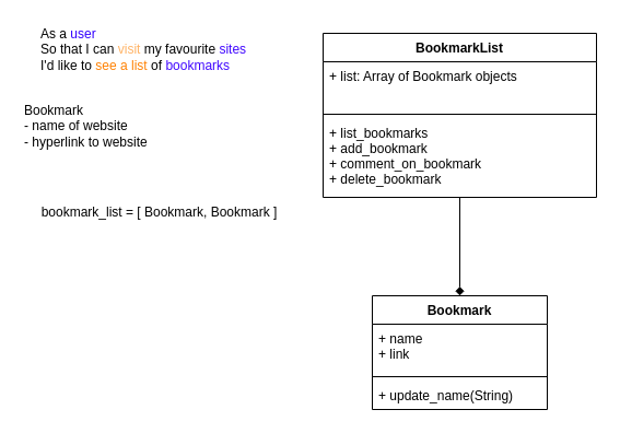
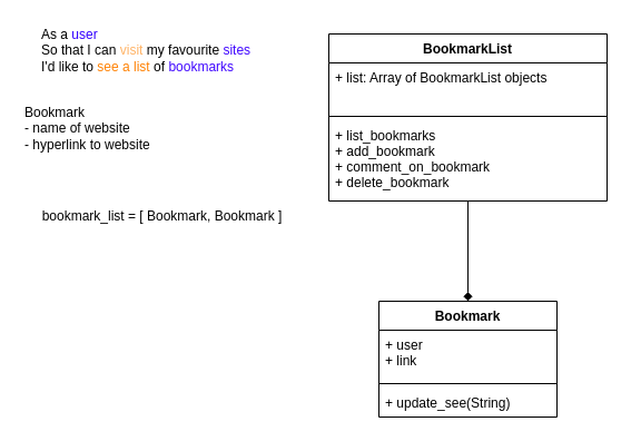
  <mxCell id="0" />
  <mxCell id="1" parent="0" />
  <mxCell id="2" value="As a &lt;font color=&quot;#3300ff&quot;&gt;user&lt;/font&gt;&lt;br&gt;So that I can &lt;font color=&quot;#ffb366&quot;&gt;visit&lt;/font&gt; my favourite &lt;font color=&quot;#4108ff&quot;&gt;sites&lt;/font&gt;&lt;br&gt;I'd like to &lt;font color=&quot;#ff8000&quot;&gt;see a list&lt;/font&gt; of &lt;font color=&quot;#4108ff&quot;&gt;bookmarks&lt;/font&gt;" style="text;html=1;align=left;verticalAlign=middle;resizable=0;points=[];autosize=1;strokeColor=none;fillColor=none;" vertex="1" parent="1"><mxGeometry x="35" y="20" width="200" height="50" as="geometry" /></mxCell>
  <mxCell id="3" value="Bookmark" style="swimlane;fontStyle=1;align=center;verticalAlign=top;childLayout=stackLayout;horizontal=1;startSize=26;horizontalStack=0;resizeParent=1;resizeParentMax=0;resizeLast=0;collapsible=1;marginBottom=0;fontColor=#000000;" vertex="1" parent="1"><mxGeometry x="340" y="270" width="160" height="104" as="geometry" /></mxCell>
- <mxCell id="4" value="+ name&#10;+ link" style="text;strokeColor=none;fillColor=none;align=left;verticalAlign=top;spacingLeft=4;spacingRight=4;overflow=hidden;rotatable=0;points=[[0,0.5],[1,0.5]];portConstraint=eastwest;fontColor=#000000;" vertex="1" parent="3"><mxGeometry y="26" width="160" height="44" as="geometry" /></mxCell>
+ <mxCell id="4" value="+ user&#10;+ link" style="text;strokeColor=none;fillColor=none;align=left;verticalAlign=top;spacingLeft=4;spacingRight=4;overflow=hidden;rotatable=0;points=[[0,0.5],[1,0.5]];portConstraint=eastwest;fontColor=#000000;" vertex="1" parent="3"><mxGeometry y="26" width="160" height="44" as="geometry" /></mxCell>
  <mxCell id="5" value="" style="line;strokeWidth=1;fillColor=none;align=left;verticalAlign=middle;spacingTop=-1;spacingLeft=3;spacingRight=3;rotatable=0;labelPosition=right;points=[];portConstraint=eastwest;fontColor=#000000;" vertex="1" parent="3"><mxGeometry y="70" width="160" height="8" as="geometry" /></mxCell>
- <mxCell id="6" value="+ update_name(String)" style="text;strokeColor=none;fillColor=none;align=left;verticalAlign=top;spacingLeft=4;spacingRight=4;overflow=hidden;rotatable=0;points=[[0,0.5],[1,0.5]];portConstraint=eastwest;fontColor=#000000;" vertex="1" parent="3"><mxGeometry y="78" width="160" height="26" as="geometry" /></mxCell>
+ <mxCell id="6" value="+ update_see(String)" style="text;strokeColor=none;fillColor=none;align=left;verticalAlign=top;spacingLeft=4;spacingRight=4;overflow=hidden;rotatable=0;points=[[0,0.5],[1,0.5]];portConstraint=eastwest;fontColor=#000000;" vertex="1" parent="3"><mxGeometry y="78" width="160" height="26" as="geometry" /></mxCell>
  <mxCell id="7" value="Bookmark&lt;br&gt;- name of website&lt;br&gt;- hyperlink to website" style="text;html=1;align=left;verticalAlign=middle;resizable=0;points=[];autosize=1;strokeColor=none;fillColor=none;fontColor=#000000;" vertex="1" parent="1"><mxGeometry x="20" y="90" width="130" height="50" as="geometry" /></mxCell>
  <mxCell id="8" value="bookmark_list = [ Bookmark, Bookmark ]" style="text;html=1;align=center;verticalAlign=middle;resizable=0;points=[];autosize=1;strokeColor=none;fillColor=none;fontColor=#000000;" vertex="1" parent="1"><mxGeometry x="30" y="184" width="230" height="20" as="geometry" /></mxCell>
  <mxCell id="9" style="edgeStyle=orthogonalEdgeStyle;rounded=0;orthogonalLoop=1;jettySize=auto;html=1;fontColor=#000000;endArrow=diamond;" edge="1" parent="1" source="10" target="3"><mxGeometry relative="1" as="geometry" /></mxCell>
  <mxCell id="10" value="BookmarkList" style="swimlane;fontStyle=1;align=center;verticalAlign=top;childLayout=stackLayout;horizontal=1;startSize=26;horizontalStack=0;resizeParent=1;resizeParentMax=0;resizeLast=0;collapsible=1;marginBottom=0;fontColor=#000000;" vertex="1" parent="1"><mxGeometry x="295" y="30" width="250" height="150" as="geometry" /></mxCell>
- <mxCell id="11" value="+ list: Array of Bookmark objects" style="text;strokeColor=none;fillColor=none;align=left;verticalAlign=top;spacingLeft=4;spacingRight=4;overflow=hidden;rotatable=0;points=[[0,0.5],[1,0.5]];portConstraint=eastwest;fontColor=#000000;" vertex="1" parent="10"><mxGeometry y="26" width="250" height="44" as="geometry" /></mxCell>
+ <mxCell id="11" value="+ list: Array of BookmarkList objects" style="text;strokeColor=none;fillColor=none;align=left;verticalAlign=top;spacingLeft=4;spacingRight=4;overflow=hidden;rotatable=0;points=[[0,0.5],[1,0.5]];portConstraint=eastwest;fontColor=#000000;" vertex="1" parent="10"><mxGeometry y="26" width="250" height="44" as="geometry" /></mxCell>
  <mxCell id="12" value="" style="line;strokeWidth=1;fillColor=none;align=left;verticalAlign=middle;spacingTop=-1;spacingLeft=3;spacingRight=3;rotatable=0;labelPosition=right;points=[];portConstraint=eastwest;fontColor=#000000;" vertex="1" parent="10"><mxGeometry y="70" width="250" height="8" as="geometry" /></mxCell>
  <mxCell id="13" value="+ list_bookmarks&#10;+ add_bookmark&#10;+ comment_on_bookmark&#10;+ delete_bookmark" style="text;strokeColor=none;fillColor=none;align=left;verticalAlign=top;spacingLeft=4;spacingRight=4;overflow=hidden;rotatable=0;points=[[0,0.5],[1,0.5]];portConstraint=eastwest;fontColor=#000000;" vertex="1" parent="10"><mxGeometry y="78" width="250" height="72" as="geometry" /></mxCell>
